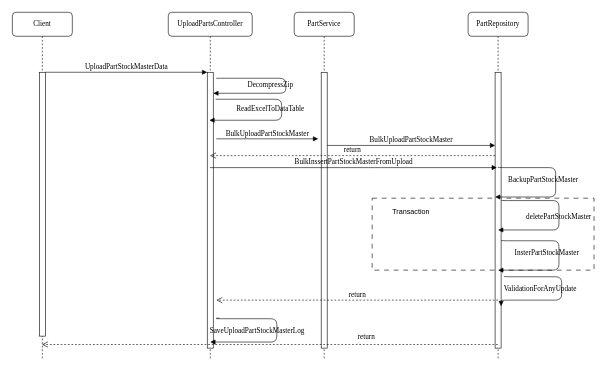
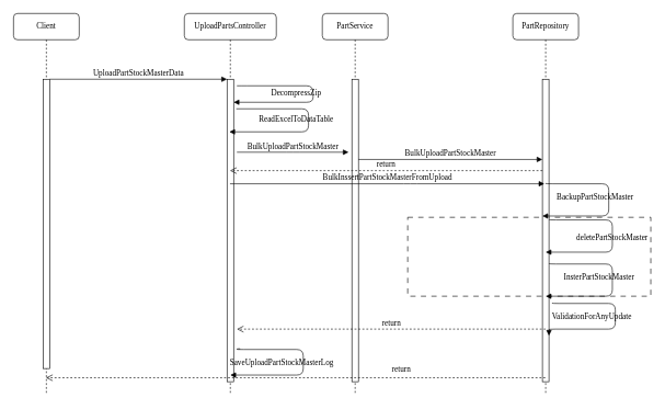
  <mxCell id="0" />
  <mxCell id="1" parent="0" />
  <mxCell id="2" value="" style="rounded=0;whiteSpace=wrap;html=1;fillColor=none;dashed=1;dashPattern=8 8;" parent="1" vertex="1"><mxGeometry x="620" y="330" width="370" height="120" as="geometry" /></mxCell>
  <mxCell id="3" value="UploadPartsController" style="shape=umlLifeline;perimeter=lifelinePerimeter;whiteSpace=wrap;html=1;container=1;collapsible=0;recursiveResize=0;outlineConnect=0;rounded=1;shadow=0;comic=0;labelBackgroundColor=none;strokeWidth=1;fontFamily=Verdana;fontSize=12;align=center;" parent="1" vertex="1"><mxGeometry x="280" y="20" width="140" height="580" as="geometry" /></mxCell>
  <mxCell id="4" value="" style="html=1;points=[];perimeter=orthogonalPerimeter;rounded=0;shadow=0;comic=0;labelBackgroundColor=none;strokeWidth=1;fontFamily=Verdana;fontSize=12;align=center;" parent="3" vertex="1"><mxGeometry x="65" y="100" width="10" height="460" as="geometry" /></mxCell>
  <mxCell id="5" value="DecompressZip" style="html=1;verticalAlign=bottom;endArrow=block;labelBackgroundColor=none;fontFamily=Verdana;fontSize=12;edgeStyle=orthogonalEdgeStyle;elbow=vertical;" edge="1" parent="3"><mxGeometry x="0.275" y="-5" relative="1" as="geometry"><mxPoint x="80" y="110" as="sourcePoint" /><Array as="points"><mxPoint x="86" y="110" /><mxPoint x="196" y="110" /><mxPoint x="196" y="135" /></Array><mxPoint x="75" y="135" as="targetPoint" /><mxPoint as="offset" /></mxGeometry></mxCell>
  <mxCell id="6" value="PartService" style="shape=umlLifeline;perimeter=lifelinePerimeter;whiteSpace=wrap;html=1;container=1;collapsible=0;recursiveResize=0;outlineConnect=0;rounded=1;shadow=0;comic=0;labelBackgroundColor=none;strokeWidth=1;fontFamily=Verdana;fontSize=12;align=center;" parent="1" vertex="1"><mxGeometry x="490" y="20" width="100" height="580" as="geometry" /></mxCell>
  <mxCell id="7" value="" style="html=1;points=[];perimeter=orthogonalPerimeter;rounded=0;shadow=0;comic=0;labelBackgroundColor=none;strokeWidth=1;fontFamily=Verdana;fontSize=12;align=center;" parent="6" vertex="1"><mxGeometry x="45" y="100" width="10" height="460" as="geometry" /></mxCell>
  <mxCell id="8" value="PartRepository" style="shape=umlLifeline;perimeter=lifelinePerimeter;whiteSpace=wrap;html=1;container=1;collapsible=0;recursiveResize=0;outlineConnect=0;rounded=1;shadow=0;comic=0;labelBackgroundColor=none;strokeWidth=1;fontFamily=Verdana;fontSize=12;align=center;" parent="1" vertex="1"><mxGeometry x="780" y="20" width="100" height="580" as="geometry" /></mxCell>
  <mxCell id="9" value="" style="html=1;points=[];perimeter=orthogonalPerimeter;rounded=0;shadow=0;comic=0;labelBackgroundColor=none;strokeWidth=1;fontFamily=Verdana;fontSize=12;align=center;" parent="8" vertex="1"><mxGeometry x="45" y="100" width="10" height="460" as="geometry" /></mxCell>
  <mxCell id="10" value="BackupPartStockMaster&lt;br&gt;" style="html=1;verticalAlign=bottom;endArrow=block;labelBackgroundColor=none;fontFamily=Verdana;fontSize=12;edgeStyle=orthogonalEdgeStyle;elbow=vertical;" parent="8" edge="1"><mxGeometry x="0.349" y="-20" relative="1" as="geometry"><mxPoint x="50" y="258" as="sourcePoint" /><mxPoint x="45" y="308" as="targetPoint" /><Array as="points"><mxPoint x="50" y="259" /><mxPoint x="146" y="259" /><mxPoint x="146" y="308" /></Array><mxPoint as="offset" /></mxGeometry></mxCell>
  <mxCell id="11" value="Client" style="shape=umlLifeline;perimeter=lifelinePerimeter;whiteSpace=wrap;html=1;container=1;collapsible=0;recursiveResize=0;outlineConnect=0;rounded=1;shadow=0;comic=0;labelBackgroundColor=none;strokeWidth=1;fontFamily=Verdana;fontSize=12;align=center;" parent="1" vertex="1"><mxGeometry x="20" y="20" width="100" height="580" as="geometry" /></mxCell>
  <mxCell id="12" value="" style="html=1;points=[];perimeter=orthogonalPerimeter;rounded=0;shadow=0;comic=0;labelBackgroundColor=none;strokeWidth=1;fontFamily=Verdana;fontSize=12;align=center;" parent="11" vertex="1"><mxGeometry x="45" y="100" width="10" height="440" as="geometry" /></mxCell>
  <mxCell id="13" value="ReadExcelToDataTable" style="html=1;verticalAlign=bottom;endArrow=block;labelBackgroundColor=none;fontFamily=Verdana;fontSize=12;edgeStyle=orthogonalEdgeStyle;elbow=vertical;" parent="1" edge="1"><mxGeometry x="0.235" y="-10" relative="1" as="geometry"><mxPoint x="359" y="165" as="sourcePoint" /><Array as="points"><mxPoint x="469" y="165" /><mxPoint x="469" y="200" /></Array><mxPoint x="348.5" y="200" as="targetPoint" /><mxPoint as="offset" /></mxGeometry></mxCell>
  <mxCell id="14" value="BulkUploadPartStockMaster" style="html=1;verticalAlign=bottom;endArrow=block;entryX=0;entryY=0;labelBackgroundColor=none;fontFamily=Verdana;fontSize=12;edgeStyle=elbowEdgeStyle;elbow=vertical;" parent="1" edge="1"><mxGeometry relative="1" as="geometry"><mxPoint x="545" y="242" as="sourcePoint" /><mxPoint x="825" y="242" as="targetPoint" /><mxPoint as="offset" /></mxGeometry></mxCell>
  <mxCell id="15" value="return" style="html=1;verticalAlign=bottom;endArrow=open;dashed=1;endSize=8;labelBackgroundColor=none;fontFamily=Verdana;fontSize=12;edgeStyle=elbowEdgeStyle;elbow=vertical;" parent="1" target="3" edge="1"><mxGeometry relative="1" as="geometry"><mxPoint x="545" y="259" as="targetPoint" /><Array as="points"><mxPoint x="590" y="259" /><mxPoint x="620" y="259" /></Array><mxPoint x="825" y="259" as="sourcePoint" /></mxGeometry></mxCell>
  <mxCell id="16" value="UploadPartStockMasterData" style="html=1;verticalAlign=bottom;endArrow=block;entryX=0;entryY=0;labelBackgroundColor=none;fontFamily=Verdana;fontSize=12;edgeStyle=elbowEdgeStyle;elbow=vertical;" parent="1" source="12" target="4" edge="1"><mxGeometry relative="1" as="geometry"><mxPoint x="140" y="130" as="sourcePoint" /><mxPoint as="offset" /></mxGeometry></mxCell>
  <mxCell id="17" value="BulkInssertPartStockMasterFromUpload" style="html=1;verticalAlign=bottom;endArrow=block;entryX=0;entryY=0;labelBackgroundColor=none;fontFamily=Verdana;fontSize=12;edgeStyle=elbowEdgeStyle;elbow=vertical;" parent="1" edge="1" source="3"><mxGeometry relative="1" as="geometry"><mxPoint x="548" y="279" as="sourcePoint" /><mxPoint x="828" y="279" as="targetPoint" /><mxPoint as="offset" /></mxGeometry></mxCell>
  <mxCell id="18" value="deletePartStockMaster" style="html=1;verticalAlign=bottom;endArrow=block;labelBackgroundColor=none;fontFamily=Verdana;fontSize=12;edgeStyle=orthogonalEdgeStyle;elbow=vertical;" parent="1" edge="1"><mxGeometry x="0.075" y="-1" relative="1" as="geometry"><mxPoint x="835.5" y="333" as="sourcePoint" /><mxPoint x="830" y="383" as="targetPoint" /><Array as="points"><mxPoint x="835.5" y="334" /><mxPoint x="931.5" y="334" /><mxPoint x="931.5" y="383" /></Array><mxPoint as="offset" /></mxGeometry></mxCell>
  <mxCell id="19" value="InsterPartStockMaster" style="html=1;verticalAlign=bottom;endArrow=block;labelBackgroundColor=none;fontFamily=Verdana;fontSize=12;edgeStyle=orthogonalEdgeStyle;elbow=vertical;" parent="1" edge="1"><mxGeometry x="0.349" y="-20" relative="1" as="geometry"><mxPoint x="835.5" y="400" as="sourcePoint" /><mxPoint x="830" y="450" as="targetPoint" /><Array as="points"><mxPoint x="835.5" y="401" /><mxPoint x="931.5" y="401" /><mxPoint x="931.5" y="450" /></Array><mxPoint as="offset" /></mxGeometry></mxCell>
  <mxCell id="20" value="ValidationForAnyUpdate" style="html=1;verticalAlign=bottom;endArrow=block;labelBackgroundColor=none;fontFamily=Verdana;fontSize=12;edgeStyle=orthogonalEdgeStyle;elbow=vertical;" parent="1" edge="1"><mxGeometry x="0.393" y="-10" relative="1" as="geometry"><mxPoint x="840" y="460" as="sourcePoint" /><mxPoint x="835" y="510" as="targetPoint" /><Array as="points"><mxPoint x="840" y="461" /><mxPoint x="936" y="461" /><mxPoint x="936" y="500" /><mxPoint x="835" y="500" /></Array><mxPoint as="offset" /></mxGeometry></mxCell>
  <mxCell id="21" value="return" style="html=1;verticalAlign=bottom;endArrow=open;dashed=1;endSize=8;labelBackgroundColor=none;fontFamily=Verdana;fontSize=12;edgeStyle=elbowEdgeStyle;elbow=vertical;" parent="1" edge="1"><mxGeometry x="-0.422" y="-4" relative="1" as="geometry"><mxPoint x="69.5" y="574" as="targetPoint" /><Array as="points"><mxPoint x="510.5" y="574" /></Array><mxPoint x="829.5" y="574" as="sourcePoint" /><mxPoint as="offset" /></mxGeometry></mxCell>
  <mxCell id="22" value="BulkUploadPartStockMaster" style="html=1;verticalAlign=bottom;endArrow=block;labelBackgroundColor=none;fontFamily=Verdana;fontSize=12;edgeStyle=elbowEdgeStyle;elbow=vertical;" edge="1" parent="1"><mxGeometry relative="1" as="geometry"><mxPoint x="360" y="231" as="sourcePoint" /><mxPoint x="530" y="231" as="targetPoint" /><mxPoint as="offset" /></mxGeometry></mxCell>
  <mxCell id="23" value="SaveUploadPartStockMasterLog" style="html=1;verticalAlign=bottom;endArrow=block;labelBackgroundColor=none;fontFamily=Verdana;fontSize=12;edgeStyle=orthogonalEdgeStyle;elbow=vertical;entryX=0.5;entryY=0.978;entryDx=0;entryDy=0;entryPerimeter=0;" edge="1" parent="1" target="4"><mxGeometry x="0.393" y="-10" relative="1" as="geometry"><mxPoint x="365" y="530" as="sourcePoint" /><mxPoint x="360" y="580" as="targetPoint" /><Array as="points"><mxPoint x="360" y="530" /><mxPoint x="360" y="531" /><mxPoint x="461" y="531" /><mxPoint x="461" y="570" /></Array><mxPoint as="offset" /></mxGeometry></mxCell>
- <mxCell id="24" value="Transaction" style="rounded=0;whiteSpace=wrap;html=1;strokeColor=none;" vertex="1" parent="1"><mxGeometry x="630" y="335" width="110" height="35" as="geometry" /></mxCell>
  <mxCell id="25" value="return" style="html=1;verticalAlign=bottom;endArrow=open;dashed=1;endSize=8;labelBackgroundColor=none;fontFamily=Verdana;fontSize=12;edgeStyle=elbowEdgeStyle;elbow=vertical;" edge="1" parent="1"><mxGeometry relative="1" as="geometry"><mxPoint x="360" y="500" as="targetPoint" /><Array as="points"><mxPoint x="511" y="500" /></Array><mxPoint x="830" y="500" as="sourcePoint" /></mxGeometry></mxCell>
